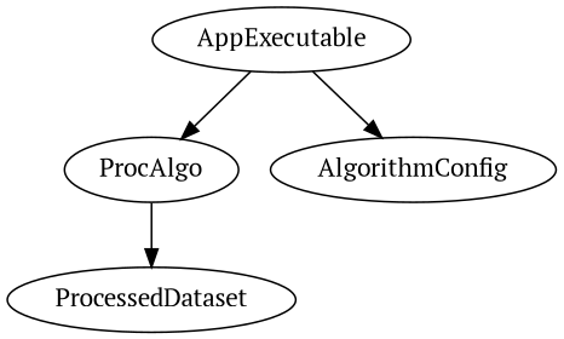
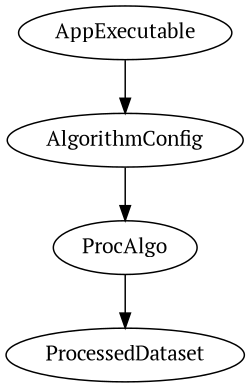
  digraph {
    fontname="PT Serif"
    node [fontname="PT Serif"]
    edge [fontname="PT Serif"]
    ProcAlgo
    ProcessedDataset
    AlgorithmConfig
    AppExecutable
    ProcAlgo -> ProcessedDataset
-   AppExecutable -> ProcAlgo
+   AlgorithmConfig -> ProcAlgo
    AppExecutable -> AlgorithmConfig
  }
